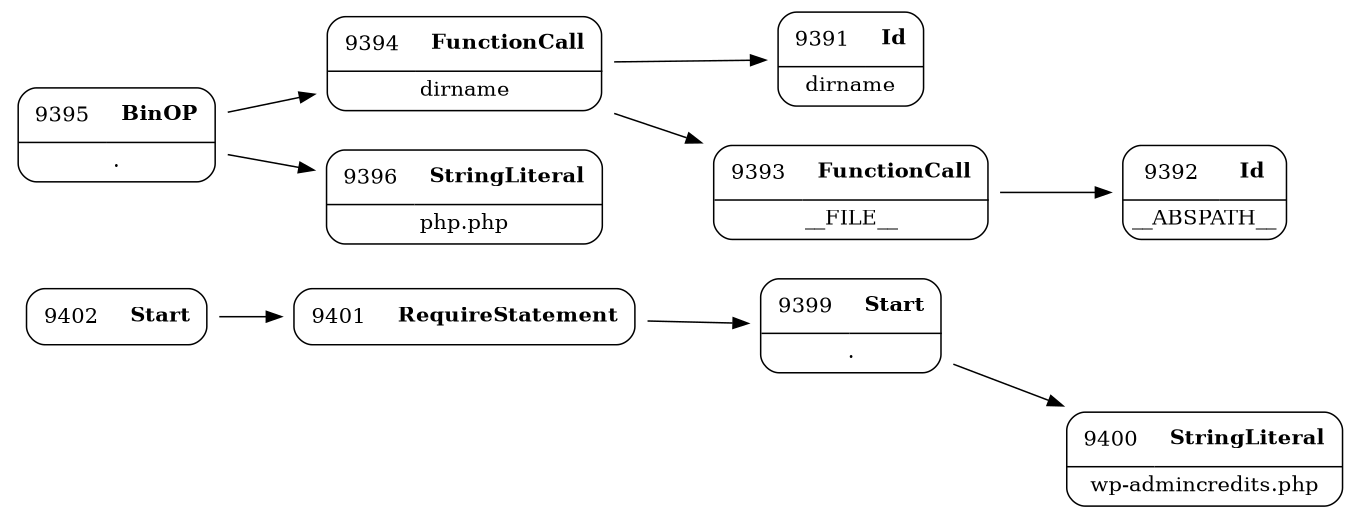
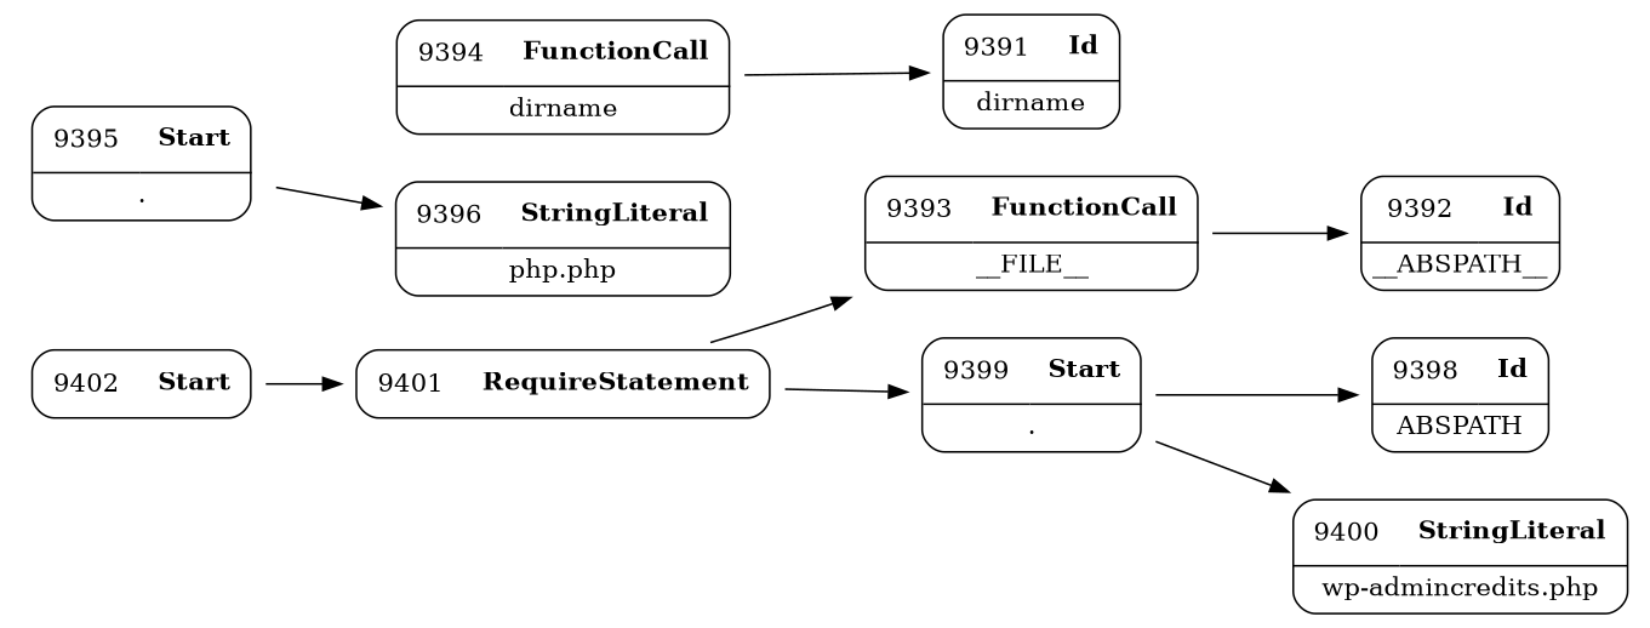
  digraph {
    rankdir=LR
    node [shape=none]
    edge [weight=2]
    n1 [label=<<TABLE border='1' cellspacing='0' cellpadding='10' style='rounded' ><TR><TD border='0'>9392</TD><TD border='0'><B>Id</B></TD></TR><HR/><TR><TD border='0' cellpadding='5' colspan='2'>__ABSPATH__</TD></TR></TABLE>>]
    n2 [label=<<TABLE border='1' cellspacing='0' cellpadding='10' style='rounded' ><TR><TD border='0'>9393</TD><TD border='0'><B>FunctionCall</B></TD></TR><HR/><TR><TD border='0' cellpadding='5' colspan='2'>__FILE__</TD></TR></TABLE>>]
    n3 [label=<<TABLE border='1' cellspacing='0' cellpadding='10' style='rounded' ><TR><TD border='0'>9394</TD><TD border='0'><B>FunctionCall</B></TD></TR><HR/><TR><TD border='0' cellpadding='5' colspan='2'>dirname</TD></TR></TABLE>>]
    n4 [label=<<TABLE border='1' cellspacing='0' cellpadding='10' style='rounded' ><TR><TD border='0'>9391</TD><TD border='0'><B>Id</B></TD></TR><HR/><TR><TD border='0' cellpadding='5' colspan='2'>dirname</TD></TR></TABLE>>]
-   n5 [label=<<TABLE border='1' cellspacing='0' cellpadding='10' style='rounded' ><TR><TD border='0'>9395</TD><TD border='0'><B>BinOP</B></TD></TR><HR/><TR><TD border='0' cellpadding='5' colspan='2'>.</TD></TR></TABLE>>]
+   n5 [label=<<TABLE border='1' cellspacing='0' cellpadding='10' style='rounded' ><TR><TD border='0'>9395</TD><TD border='0'><B>Start</B></TD></TR><HR/><TR><TD border='0' cellpadding='5' colspan='2'>.</TD></TR></TABLE>>]
    n6 [label=<<TABLE border='1' cellspacing='0' cellpadding='10' style='rounded' ><TR><TD border='0'>9396</TD><TD border='0'><B>StringLiteral</B></TD></TR><HR/><TR><TD border='0' cellpadding='5' colspan='2'>php.php</TD></TR></TABLE>>]
+   n7 [label=<<TABLE border='1' cellspacing='0' cellpadding='10' style='rounded' ><TR><TD border='0'>9398</TD><TD border='0'><B>Id</B></TD></TR><HR/><TR><TD border='0' cellpadding='5' colspan='2'>ABSPATH</TD></TR></TABLE>>]
    n8 [label=<<TABLE border='1' cellspacing='0' cellpadding='10' style='rounded' ><TR><TD border='0'>9399</TD><TD border='0'><B>Start</B></TD></TR><HR/><TR><TD border='0' cellpadding='5' colspan='2'>.</TD></TR></TABLE>>]
    n9 [label=<<TABLE border='1' cellspacing='0' cellpadding='10' style='rounded' ><TR><TD border='0'>9400</TD><TD border='0'><B>StringLiteral</B></TD></TR><HR/><TR><TD border='0' cellpadding='5' colspan='2'>wp-admincredits.php</TD></TR></TABLE>>]
    n10 [label=<<TABLE border='1' cellspacing='0' cellpadding='10' style='rounded' ><TR><TD border='0'>9401</TD><TD border='0'><B>RequireStatement</B></TD></TR></TABLE>>]
    n11 [label=<<TABLE border='1' cellspacing='0' cellpadding='10' style='rounded' ><TR><TD border='0'>9402</TD><TD border='0'><B>Start</B></TD></TR></TABLE>>]
    n2 -> n1
-   n3 -> n2
+   n10 -> n2
    n3 -> n4
-   n5 -> n3
    n5 -> n6
+   n8 -> n7
    n8 -> n9
    n10 -> n8
    n11 -> n10
  }
